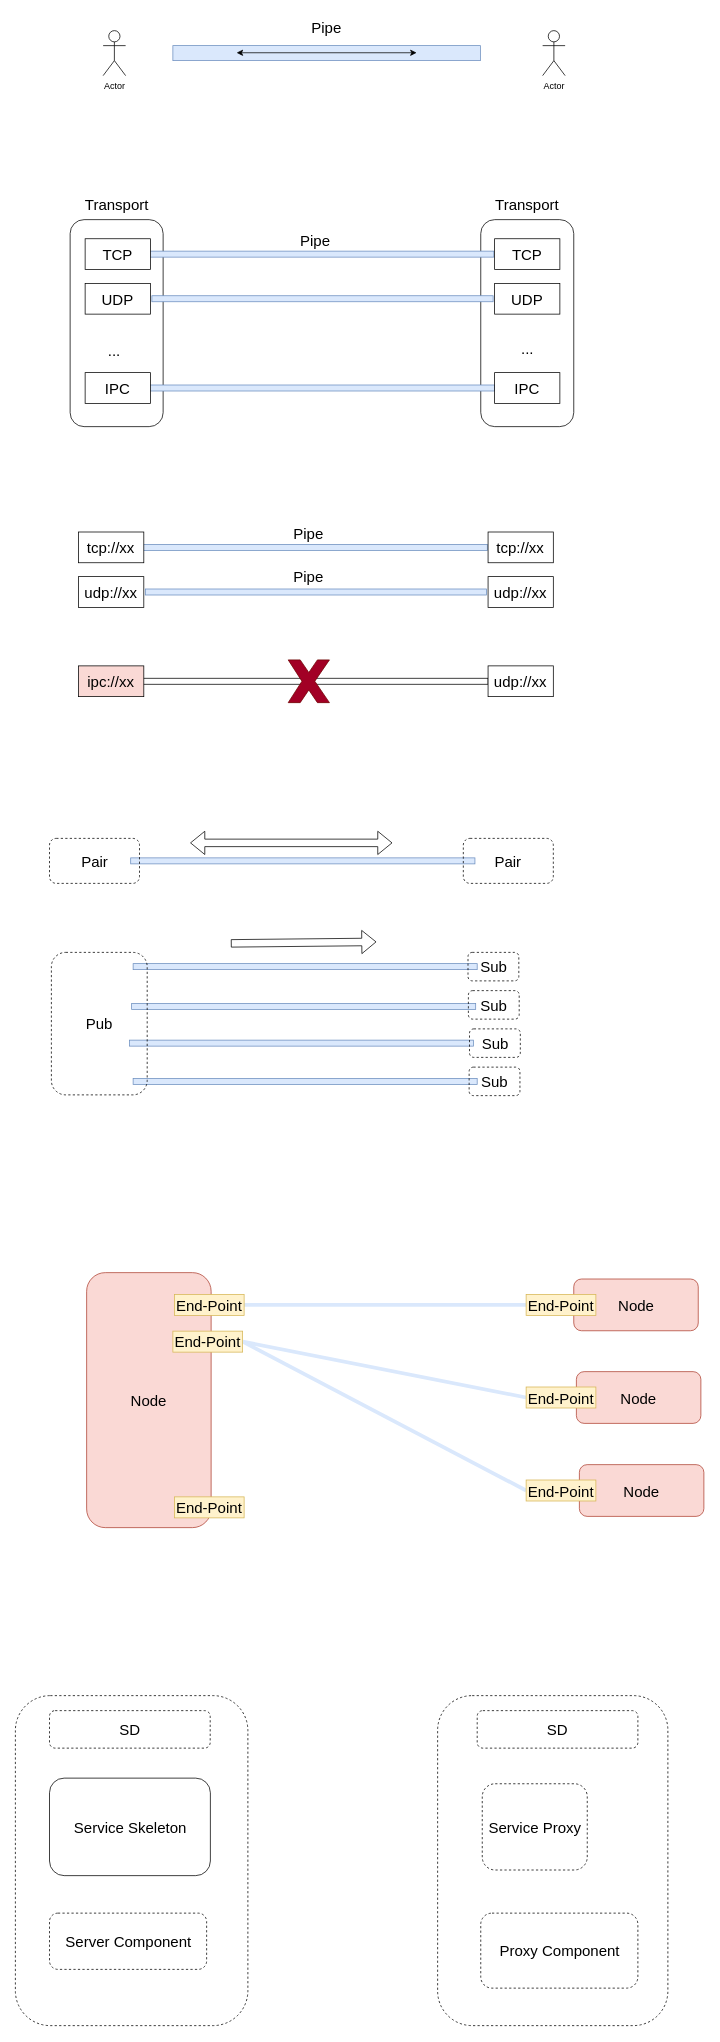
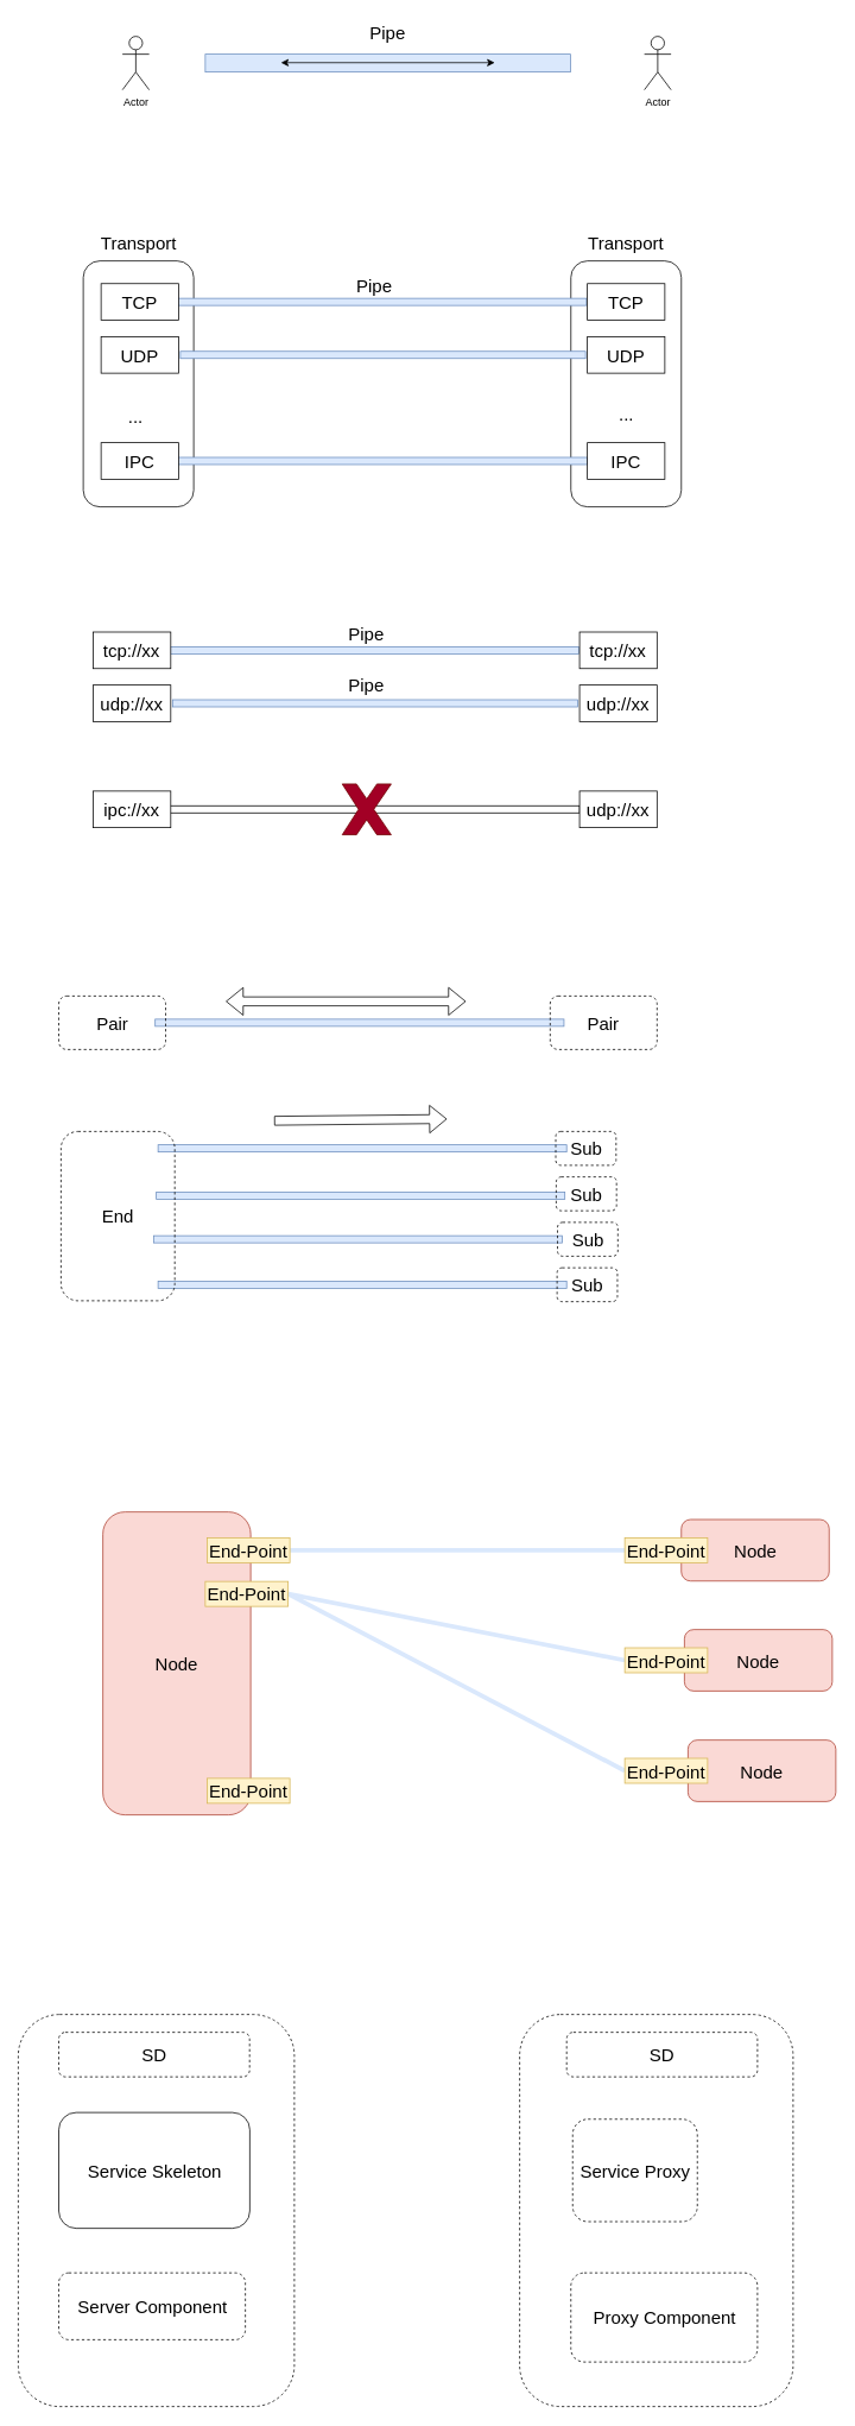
  <mxCell id="0" />
  <mxCell id="1" parent="0" />
  <mxCell id="2" value="" style="rounded=0;whiteSpace=wrap;html=1;fillColor=#dae8fc;strokeColor=#6c8ebf;" parent="1" vertex="1"><mxGeometry x="173.75" y="1143" width="459" height="8" as="geometry" /></mxCell>
  <mxCell id="3" value="Pair" style="rounded=1;whiteSpace=wrap;html=1;fontSize=20;fillColor=none;dashed=1;" parent="1" vertex="1"><mxGeometry x="617.25" y="1117" width="120" height="60" as="geometry" /></mxCell>
  <mxCell id="4" value="Pair" style="rounded=1;whiteSpace=wrap;html=1;fontSize=20;fillColor=none;dashed=1;" parent="1" vertex="1"><mxGeometry x="65.5" y="1117" width="120" height="60" as="geometry" /></mxCell>
  <mxCell id="5" value="" style="rounded=1;whiteSpace=wrap;html=1;fontSize=20;" parent="1" vertex="1"><mxGeometry x="640.5" y="292" width="124" height="276" as="geometry" /></mxCell>
  <mxCell id="6" value="" style="rounded=1;whiteSpace=wrap;html=1;fontSize=20;" parent="1" vertex="1"><mxGeometry x="93" y="292" width="124" height="276" as="geometry" /></mxCell>
  <mxCell id="7" value="" style="rounded=0;whiteSpace=wrap;html=1;fillColor=#dae8fc;strokeColor=#6c8ebf;" parent="1" vertex="1"><mxGeometry x="230" y="60" width="410" height="20" as="geometry" /></mxCell>
  <mxCell id="8" value="" style="endArrow=classic;startArrow=classic;html=1;rounded=0;" parent="1" edge="1"><mxGeometry width="50" height="50" relative="1" as="geometry"><mxPoint x="315" y="69.5" as="sourcePoint" /><mxPoint x="555" y="69.5" as="targetPoint" /></mxGeometry></mxCell>
  <mxCell id="9" value="Actor" style="shape=umlActor;verticalLabelPosition=bottom;verticalAlign=top;html=1;outlineConnect=0;" parent="1" vertex="1"><mxGeometry x="137" y="40" width="30" height="60" as="geometry" /></mxCell>
  <mxCell id="10" value="Actor" style="shape=umlActor;verticalLabelPosition=bottom;verticalAlign=top;html=1;outlineConnect=0;" parent="1" vertex="1"><mxGeometry x="723" y="40" width="30" height="60" as="geometry" /></mxCell>
  <mxCell id="11" value="Pipe" style="text;html=1;strokeColor=none;fillColor=none;align=center;verticalAlign=middle;whiteSpace=wrap;rounded=0;fontSize=20;" parent="1" vertex="1"><mxGeometry x="405" y="20" width="60" height="30" as="geometry" /></mxCell>
  <mxCell id="12" value="" style="rounded=0;whiteSpace=wrap;html=1;fillColor=#dae8fc;strokeColor=#6c8ebf;" parent="1" vertex="1"><mxGeometry x="199" y="334" width="459" height="8" as="geometry" /></mxCell>
  <mxCell id="13" value="TCP" style="rounded=0;whiteSpace=wrap;html=1;fontSize=20;" parent="1" vertex="1"><mxGeometry x="113" y="317.5" width="87" height="41" as="geometry" /></mxCell>
  <mxCell id="14" value="TCP" style="rounded=0;whiteSpace=wrap;html=1;fontSize=20;" parent="1" vertex="1"><mxGeometry x="659" y="317.5" width="87" height="41" as="geometry" /></mxCell>
  <mxCell id="15" value="" style="rounded=0;whiteSpace=wrap;html=1;fillColor=#dae8fc;strokeColor=#6c8ebf;" parent="1" vertex="1"><mxGeometry x="202" y="393.5" width="455" height="8" as="geometry" /></mxCell>
  <mxCell id="16" value="UDP" style="rounded=0;whiteSpace=wrap;html=1;fontSize=20;" parent="1" vertex="1"><mxGeometry x="113" y="377" width="87" height="41" as="geometry" /></mxCell>
  <mxCell id="17" value="UDP" style="rounded=0;whiteSpace=wrap;html=1;fontSize=20;" parent="1" vertex="1"><mxGeometry x="659" y="377" width="87" height="41" as="geometry" /></mxCell>
  <mxCell id="18" value="" style="rounded=0;whiteSpace=wrap;html=1;fillColor=#dae8fc;strokeColor=#6c8ebf;" parent="1" vertex="1"><mxGeometry x="193" y="512.5" width="466" height="8" as="geometry" /></mxCell>
  <mxCell id="19" value="IPC" style="rounded=0;whiteSpace=wrap;html=1;fontSize=20;" parent="1" vertex="1"><mxGeometry x="113" y="496" width="87" height="41" as="geometry" /></mxCell>
  <mxCell id="20" value="IPC" style="rounded=0;whiteSpace=wrap;html=1;fontSize=20;" parent="1" vertex="1"><mxGeometry x="659" y="496" width="87" height="41" as="geometry" /></mxCell>
  <mxCell id="21" value="..." style="text;html=1;strokeColor=none;fillColor=none;align=center;verticalAlign=middle;whiteSpace=wrap;rounded=0;fontSize=20;" parent="1" vertex="1"><mxGeometry x="122" y="451" width="60" height="30" as="geometry" /></mxCell>
  <mxCell id="22" value="..." style="text;html=1;strokeColor=none;fillColor=none;align=center;verticalAlign=middle;whiteSpace=wrap;rounded=0;fontSize=20;" parent="1" vertex="1"><mxGeometry x="672.5" y="448" width="60" height="30" as="geometry" /></mxCell>
  <mxCell id="23" value="Transport" style="text;html=1;strokeColor=none;fillColor=none;align=center;verticalAlign=middle;whiteSpace=wrap;rounded=0;fontSize=20;" parent="1" vertex="1"><mxGeometry x="98.5" y="258" width="113" height="26" as="geometry" /></mxCell>
  <mxCell id="24" value="Transport" style="text;html=1;strokeColor=none;fillColor=none;align=center;verticalAlign=middle;whiteSpace=wrap;rounded=0;fontSize=20;" parent="1" vertex="1"><mxGeometry x="646" y="258" width="113" height="26" as="geometry" /></mxCell>
  <mxCell id="25" value="Pipe" style="text;html=1;strokeColor=none;fillColor=none;align=center;verticalAlign=middle;whiteSpace=wrap;rounded=0;fontSize=20;" parent="1" vertex="1"><mxGeometry x="390" y="304" width="60" height="30" as="geometry" /></mxCell>
  <mxCell id="26" value="" style="rounded=0;whiteSpace=wrap;html=1;fillColor=#dae8fc;strokeColor=#6c8ebf;" parent="1" vertex="1"><mxGeometry x="190.25" y="725" width="459" height="8" as="geometry" /></mxCell>
  <mxCell id="27" value="tcp://xx" style="rounded=0;whiteSpace=wrap;html=1;fontSize=20;" parent="1" vertex="1"><mxGeometry x="104.25" y="708.5" width="87" height="41" as="geometry" /></mxCell>
  <mxCell id="28" value="tcp://xx" style="rounded=0;whiteSpace=wrap;html=1;fontSize=20;" parent="1" vertex="1"><mxGeometry x="650.25" y="708.5" width="87" height="41" as="geometry" /></mxCell>
  <mxCell id="29" value="" style="rounded=0;whiteSpace=wrap;html=1;fillColor=#dae8fc;strokeColor=#6c8ebf;" parent="1" vertex="1"><mxGeometry x="193.25" y="784.5" width="455" height="8" as="geometry" /></mxCell>
  <mxCell id="30" value="udp://xx" style="rounded=0;whiteSpace=wrap;html=1;fontSize=20;" parent="1" vertex="1"><mxGeometry x="104.25" y="768" width="87" height="41" as="geometry" /></mxCell>
  <mxCell id="31" value="udp://xx" style="rounded=0;whiteSpace=wrap;html=1;fontSize=20;" parent="1" vertex="1"><mxGeometry x="650.25" y="768" width="87" height="41" as="geometry" /></mxCell>
  <mxCell id="32" value="" style="rounded=0;whiteSpace=wrap;html=1;" parent="1" vertex="1"><mxGeometry x="184.25" y="903.5" width="466" height="8" as="geometry" /></mxCell>
- <mxCell id="33" value="ipc://xx" style="rounded=0;whiteSpace=wrap;html=1;fontSize=20;fillColor=#fad9d5;" parent="1" vertex="1"><mxGeometry x="104.25" y="887" width="87" height="41" as="geometry" /></mxCell>
+ <mxCell id="33" value="ipc://xx" style="rounded=0;whiteSpace=wrap;html=1;fontSize=20;" parent="1" vertex="1"><mxGeometry x="104.25" y="887" width="87" height="41" as="geometry" /></mxCell>
  <mxCell id="34" value="udp://xx" style="rounded=0;whiteSpace=wrap;html=1;fontSize=20;" parent="1" vertex="1"><mxGeometry x="650.25" y="887" width="87" height="41" as="geometry" /></mxCell>
  <mxCell id="35" value="Pipe" style="text;html=1;strokeColor=none;fillColor=none;align=center;verticalAlign=middle;whiteSpace=wrap;rounded=0;fontSize=20;" parent="1" vertex="1"><mxGeometry x="381.25" y="695" width="60" height="30" as="geometry" /></mxCell>
  <mxCell id="36" value="" style="verticalLabelPosition=bottom;verticalAlign=top;html=1;shape=mxgraph.basic.x;fontSize=20;fillColor=#a20025;fontColor=#ffffff;strokeColor=#6F0000;" parent="1" vertex="1"><mxGeometry x="383.75" y="879" width="55" height="57" as="geometry" /></mxCell>
  <mxCell id="37" value="Pipe" style="text;html=1;strokeColor=none;fillColor=none;align=center;verticalAlign=middle;whiteSpace=wrap;rounded=0;fontSize=20;" parent="1" vertex="1"><mxGeometry x="381.25" y="752" width="60" height="30" as="geometry" /></mxCell>
  <mxCell id="38" value="" style="rounded=0;whiteSpace=wrap;html=1;fillColor=#dae8fc;strokeColor=#6c8ebf;rotation=0;" parent="1" vertex="1"><mxGeometry x="177" y="1284" width="458.75" height="8" as="geometry" /></mxCell>
  <mxCell id="39" value="" style="rounded=0;whiteSpace=wrap;html=1;fillColor=#dae8fc;strokeColor=#6c8ebf;" parent="1" vertex="1"><mxGeometry x="175" y="1337" width="458.75" height="8" as="geometry" /></mxCell>
  <mxCell id="40" value="" style="rounded=0;whiteSpace=wrap;html=1;fillColor=#dae8fc;strokeColor=#6c8ebf;rotation=0;" parent="1" vertex="1"><mxGeometry x="172" y="1386" width="458.75" height="8" as="geometry" /></mxCell>
  <mxCell id="41" value="" style="rounded=0;whiteSpace=wrap;html=1;fillColor=#dae8fc;strokeColor=#6c8ebf;rotation=0;" parent="1" vertex="1"><mxGeometry x="177" y="1437" width="458.75" height="8" as="geometry" /></mxCell>
- <mxCell id="42" value="Pub" style="rounded=1;whiteSpace=wrap;html=1;fontSize=20;fillColor=none;dashed=1;" parent="1" vertex="1"><mxGeometry x="68" y="1269" width="127.75" height="190" as="geometry" /></mxCell>
+ <mxCell id="42" value="End" style="rounded=1;whiteSpace=wrap;html=1;fontSize=20;fillColor=none;dashed=1;" parent="1" vertex="1"><mxGeometry x="68" y="1269" width="127.75" height="190" as="geometry" /></mxCell>
  <mxCell id="43" value="Sub" style="rounded=1;whiteSpace=wrap;html=1;fontSize=20;fillColor=none;dashed=1;" parent="1" vertex="1"><mxGeometry x="623.5" y="1269" width="67.75" height="38" as="geometry" /></mxCell>
  <mxCell id="44" value="Sub" style="rounded=1;whiteSpace=wrap;html=1;fontSize=20;fillColor=none;dashed=1;" parent="1" vertex="1"><mxGeometry x="624" y="1320" width="67.75" height="38" as="geometry" /></mxCell>
  <mxCell id="45" value="Sub" style="rounded=1;whiteSpace=wrap;html=1;fontSize=20;fillColor=none;dashed=1;" parent="1" vertex="1"><mxGeometry x="625.5" y="1371" width="67.75" height="38" as="geometry" /></mxCell>
  <mxCell id="46" value="Sub" style="rounded=1;whiteSpace=wrap;html=1;fontSize=20;fillColor=none;dashed=1;" parent="1" vertex="1"><mxGeometry x="625" y="1422" width="67.75" height="38" as="geometry" /></mxCell>
  <mxCell id="47" value="" style="shape=flexArrow;endArrow=classic;html=1;rounded=0;fontSize=20;" edge="1" parent="1"><mxGeometry width="50" height="50" relative="1" as="geometry"><mxPoint x="307.38" y="1257" as="sourcePoint" /><mxPoint x="501.38" y="1255" as="targetPoint" /></mxGeometry></mxCell>
  <mxCell id="48" value="" style="shape=flexArrow;endArrow=classic;startArrow=classic;html=1;rounded=0;fontSize=20;" edge="1" parent="1"><mxGeometry width="100" height="100" relative="1" as="geometry"><mxPoint x="253.06" y="1123" as="sourcePoint" /><mxPoint x="522.68" y="1123" as="targetPoint" /></mxGeometry></mxCell>
  <mxCell id="49" value="Node" style="rounded=1;whiteSpace=wrap;html=1;fontSize=20;fillColor=#fad9d5;strokeColor=#ae4132;" vertex="1" parent="1"><mxGeometry x="115" y="1696" width="166" height="340" as="geometry" /></mxCell>
  <mxCell id="50" style="edgeStyle=none;rounded=0;orthogonalLoop=1;jettySize=auto;html=1;exitX=1;exitY=0.5;exitDx=0;exitDy=0;entryX=0;entryY=0.5;entryDx=0;entryDy=0;strokeColor=#dae8fc;fontSize=20;fillColor=#DAE8FC;strokeWidth=5;startArrow=none;startFill=0;endArrow=none;endFill=0;" edge="1" parent="1" source="51" target="59"><mxGeometry relative="1" as="geometry" /></mxCell>
  <mxCell id="51" value="End-Point" style="rounded=0;whiteSpace=wrap;html=1;fontSize=20;fillColor=#fff2cc;strokeColor=#d6b656;" vertex="1" parent="1"><mxGeometry x="232" y="1725" width="93" height="28" as="geometry" /></mxCell>
  <mxCell id="52" style="edgeStyle=none;rounded=0;orthogonalLoop=1;jettySize=auto;html=1;exitX=1;exitY=0.5;exitDx=0;exitDy=0;entryX=0;entryY=0.5;entryDx=0;entryDy=0;strokeColor=#dae8fc;strokeWidth=5;fontSize=20;startArrow=none;startFill=0;endArrow=none;endFill=0;fillColor=#DAE8FC;" edge="1" parent="1" source="54" target="60"><mxGeometry relative="1" as="geometry" /></mxCell>
  <mxCell id="53" style="edgeStyle=none;rounded=0;orthogonalLoop=1;jettySize=auto;html=1;exitX=1;exitY=0.5;exitDx=0;exitDy=0;entryX=0;entryY=0.5;entryDx=0;entryDy=0;strokeColor=#dae8fc;strokeWidth=5;fontSize=20;startArrow=none;startFill=0;endArrow=none;endFill=0;fillColor=#DAE8FC;" edge="1" parent="1" source="54" target="61"><mxGeometry relative="1" as="geometry" /></mxCell>
  <mxCell id="54" value="End-Point" style="rounded=0;whiteSpace=wrap;html=1;fontSize=20;fillColor=#fff2cc;strokeColor=#d6b656;" vertex="1" parent="1"><mxGeometry x="230" y="1774" width="93" height="28" as="geometry" /></mxCell>
  <mxCell id="55" value="End-Point" style="rounded=0;whiteSpace=wrap;html=1;fontSize=20;fillColor=#fff2cc;strokeColor=#d6b656;" vertex="1" parent="1"><mxGeometry x="232" y="1995" width="93" height="28" as="geometry" /></mxCell>
  <mxCell id="56" value="Node" style="rounded=1;whiteSpace=wrap;html=1;fontSize=20;fillColor=#fad9d5;strokeColor=#ae4132;" vertex="1" parent="1"><mxGeometry x="764.5" y="1704.5" width="166" height="69" as="geometry" /></mxCell>
  <mxCell id="57" value="Node" style="rounded=1;whiteSpace=wrap;html=1;fontSize=20;fillColor=#fad9d5;strokeColor=#ae4132;" vertex="1" parent="1"><mxGeometry x="768" y="1828" width="166" height="69" as="geometry" /></mxCell>
  <mxCell id="58" value="Node" style="rounded=1;whiteSpace=wrap;html=1;fontSize=20;fillColor=#fad9d5;strokeColor=#ae4132;" vertex="1" parent="1"><mxGeometry x="772" y="1952" width="166" height="69" as="geometry" /></mxCell>
  <mxCell id="59" value="End-Point" style="rounded=0;whiteSpace=wrap;html=1;fontSize=20;flipH=1;fillColor=#fff2cc;strokeColor=#d6b656;" vertex="1" parent="1"><mxGeometry x="701" y="1725" width="93" height="28" as="geometry" /></mxCell>
  <mxCell id="60" value="End-Point" style="rounded=0;whiteSpace=wrap;html=1;fontSize=20;flipH=1;fillColor=#fff2cc;strokeColor=#d6b656;" vertex="1" parent="1"><mxGeometry x="701" y="1848.5" width="93" height="28" as="geometry" /></mxCell>
  <mxCell id="61" value="End-Point" style="rounded=0;whiteSpace=wrap;html=1;fontSize=20;flipH=1;fillColor=#fff2cc;strokeColor=#d6b656;" vertex="1" parent="1"><mxGeometry x="701" y="1972.5" width="93" height="28" as="geometry" /></mxCell>
  <mxCell id="62" value="" style="rounded=1;whiteSpace=wrap;html=1;dashed=1;fontSize=20;fillColor=none;" vertex="1" parent="1"><mxGeometry x="20" y="2260" width="310" height="440" as="geometry" /></mxCell>
  <mxCell id="63" value="Service&amp;nbsp;Skeleton" style="rounded=1;whiteSpace=wrap;html=1;dashed=0;fontSize=20;fillColor=none;" vertex="1" parent="1"><mxGeometry x="65.5" y="2370" width="214.5" height="130" as="geometry" /></mxCell>
  <mxCell id="64" value="" style="rounded=1;whiteSpace=wrap;html=1;dashed=1;fontSize=20;fillColor=none;" vertex="1" parent="1"><mxGeometry x="583" y="2260" width="307" height="440" as="geometry" /></mxCell>
  <mxCell id="65" value="SD" style="rounded=1;whiteSpace=wrap;html=1;dashed=1;fontSize=20;fillColor=none;" vertex="1" parent="1"><mxGeometry x="635.75" y="2280" width="214.25" height="50" as="geometry" /></mxCell>
  <mxCell id="66" value="Proxy&amp;nbsp;Component" style="rounded=1;whiteSpace=wrap;html=1;dashed=1;fontSize=20;fillColor=none;" vertex="1" parent="1"><mxGeometry x="640.5" y="2550" width="209.5" height="100" as="geometry" /></mxCell>
  <mxCell id="67" value="Service&amp;nbsp;Proxy" style="rounded=1;whiteSpace=wrap;html=1;dashed=1;fontSize=20;fillColor=none;" vertex="1" parent="1"><mxGeometry x="642.5" y="2377.5" width="140" height="115" as="geometry" /></mxCell>
  <mxCell id="68" value="SD" style="rounded=1;whiteSpace=wrap;html=1;dashed=1;fontSize=20;fillColor=none;" vertex="1" parent="1"><mxGeometry x="65.5" y="2280" width="214.25" height="50" as="geometry" /></mxCell>
  <mxCell id="69" value="Server Component" style="rounded=1;whiteSpace=wrap;html=1;dashed=1;fontSize=20;fillColor=none;" vertex="1" parent="1"><mxGeometry x="65.5" y="2550" width="209.5" height="75" as="geometry" /></mxCell>
